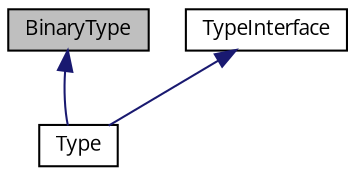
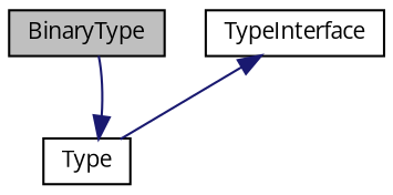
  digraph {
    fontname="Open Sans"
    node [color=black fillcolor=white fontname="Open Sans" fontsize=10 shape=record style=filled]
    edge [color=midnightblue dir=back fontname="Open Sans" fontsize=10 labelfontname=Helvetica labelfontsize=10 style=solid]
    n1 [fillcolor=grey75 fontcolor=black height=0.2 label=BinaryType width=0.4]
    n2 [height=0.2 label=Type width=0.4]
    n3 [height=0.2 label=TypeInterface width=0.4]
-   n1 -> n2
+   n2 -> n1
    n3 -> n2
  }
